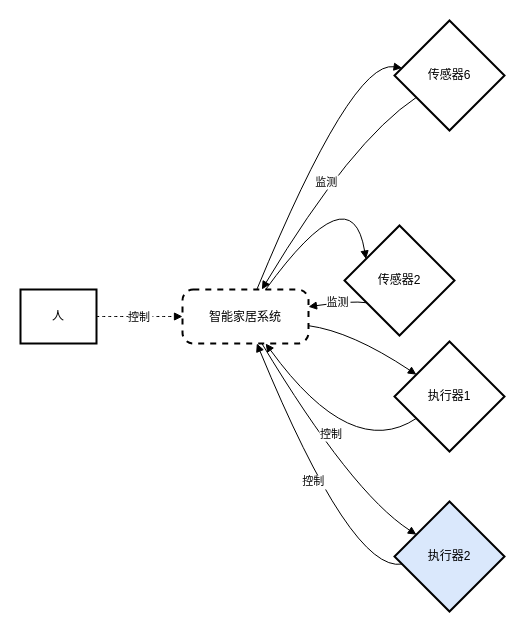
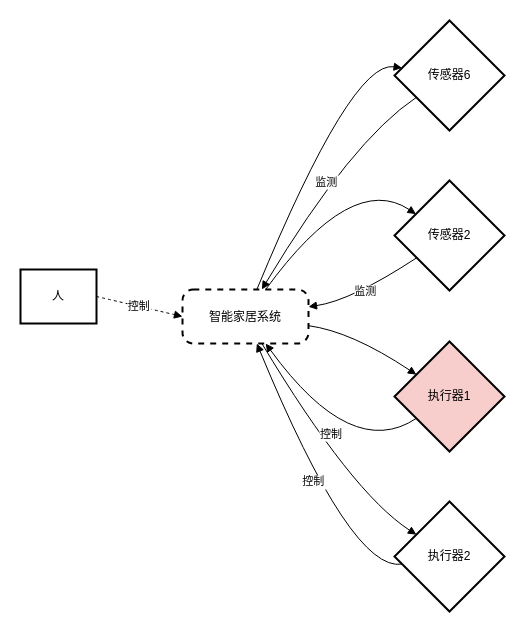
  <mxCell id="0" />
  <mxCell id="1" parent="0" />
- <mxCell id="2" value="人" style="whiteSpace=wrap;strokeWidth=2;" vertex="1" parent="1"><mxGeometry x="20" y="289" width="76" height="54" as="geometry" /></mxCell>
+ <mxCell id="2" value="人" style="whiteSpace=wrap;strokeWidth=2;" vertex="1" parent="1"><mxGeometry x="20" y="269" width="76" height="54" as="geometry" /></mxCell>
  <mxCell id="3" value="智能家居系统" style="rounded=1;arcSize=20;strokeWidth=2;dashed=1;" vertex="1" parent="1"><mxGeometry x="182" y="289" width="126" height="54" as="geometry" /></mxCell>
  <mxCell id="4" value="传感器6" style="rhombus;strokeWidth=2;whiteSpace=wrap;" vertex="1" parent="1"><mxGeometry x="394" y="20" width="110" height="110" as="geometry" /></mxCell>
- <mxCell id="5" value="传感器2" style="rhombus;strokeWidth=2;whiteSpace=wrap;" vertex="1" parent="1"><mxGeometry x="344" y="225" width="110" height="110" as="geometry" /></mxCell>
- <mxCell id="6" value="执行器1" style="rhombus;strokeWidth=2;whiteSpace=wrap;" vertex="1" parent="1"><mxGeometry x="394" y="341" width="110" height="110" as="geometry" /></mxCell>
- <mxCell id="7" value="执行器2" style="rhombus;strokeWidth=2;whiteSpace=wrap;fillColor=#dae8fc;" vertex="1" parent="1"><mxGeometry x="394" y="501" width="110" height="110" as="geometry" /></mxCell>
+ <mxCell id="5" value="传感器2" style="rhombus;strokeWidth=2;whiteSpace=wrap;" vertex="1" parent="1"><mxGeometry x="394" y="180" width="110" height="110" as="geometry" /></mxCell>
+ <mxCell id="6" value="执行器1" style="rhombus;strokeWidth=2;whiteSpace=wrap;fillColor=#f8cecc;" vertex="1" parent="1"><mxGeometry x="394" y="341" width="110" height="110" as="geometry" /></mxCell>
+ <mxCell id="7" value="执行器2" style="rhombus;strokeWidth=2;whiteSpace=wrap;" vertex="1" parent="1"><mxGeometry x="394" y="501" width="110" height="110" as="geometry" /></mxCell>
  <mxCell id="8" value="控制" style="curved=1;startArrow=none;endArrow=block;exitX=1;exitY=0.5;entryX=0;entryY=0.5;dashed=1;" edge="1" parent="1" source="2" target="3"><mxGeometry relative="1" as="geometry"><Array as="points" /></mxGeometry></mxCell>
  <mxCell id="9" value="" style="curved=1;startArrow=none;endArrow=block;exitX=0.59;exitY=0;entryX=0;entryY=0.42;" edge="1" parent="1" source="3" target="4"><mxGeometry relative="1" as="geometry"><Array as="points"><mxPoint x="351" y="60" /></Array></mxGeometry></mxCell>
  <mxCell id="10" value="" style="curved=1;startArrow=none;endArrow=block;exitX=0.66;exitY=0;entryX=0;entryY=0.18;" edge="1" parent="1" source="3" target="5"><mxGeometry relative="1" as="geometry"><Array as="points"><mxPoint x="351" y="171" /></Array></mxGeometry></mxCell>
  <mxCell id="11" value="" style="curved=1;startArrow=none;endArrow=block;exitX=1;exitY=0.67;entryX=0;entryY=0.17;" edge="1" parent="1" source="3" target="6"><mxGeometry relative="1" as="geometry"><Array as="points"><mxPoint x="351" y="331" /></Array></mxGeometry></mxCell>
  <mxCell id="12" value="" style="curved=1;startArrow=none;endArrow=block;exitX=0.63;exitY=1;entryX=0;entryY=0.17;" edge="1" parent="1" source="3" target="7"><mxGeometry relative="1" as="geometry"><Array as="points"><mxPoint x="351" y="492" /></Array></mxGeometry></mxCell>
  <mxCell id="13" value="监测" style="curved=1;startArrow=none;endArrow=block;exitX=0;exitY=0.83;entryX=0.63;entryY=0;" edge="1" parent="1" source="4" target="3"><mxGeometry relative="1" as="geometry"><Array as="points"><mxPoint x="351" y="140" /></Array></mxGeometry></mxCell>
  <mxCell id="14" value="监测" style="curved=1;startArrow=none;endArrow=block;exitX=0;exitY=0.84;entryX=1;entryY=0.32;" edge="1" parent="1" source="5" target="3"><mxGeometry relative="1" as="geometry"><Array as="points"><mxPoint x="351" y="300" /></Array></mxGeometry></mxCell>
  <mxCell id="15" value="控制" style="curved=1;startArrow=none;endArrow=block;exitX=0;exitY=0.83;entryX=0.66;entryY=1;" edge="1" parent="1" source="6" target="3"><mxGeometry relative="1" as="geometry"><Array as="points"><mxPoint x="351" y="461" /></Array></mxGeometry></mxCell>
  <mxCell id="16" value="控制" style="curved=1;startArrow=none;endArrow=block;exitX=0;exitY=0.58;entryX=0.59;entryY=1;" edge="1" parent="1" source="7" target="3"><mxGeometry relative="1" as="geometry"><Array as="points"><mxPoint x="351" y="572" /></Array></mxGeometry></mxCell>
